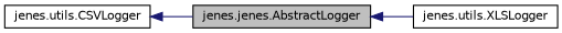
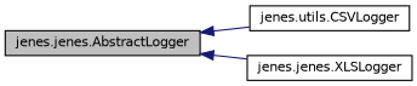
  digraph {
    rankdir=LR
    node [color=black fillcolor=white fontname=Helvetica fontsize=10 shape=record style=filled]
    edge [color=midnightblue dir=back fontname=Helvetica fontsize=10 labelfontname=Helvetica labelfontsize=10 style=solid]
    n1 [fillcolor=grey75 fontcolor=black height=0.2 label="jenes.jenes.AbstractLogger" width=0.4]
    n2 [height=0.2 label="jenes.utils.CSVLogger" width=0.4]
-   n3 [height=0.2 label="jenes.utils.XLSLogger" width=0.4]
-   n2 -> n1
+   n3 [height=0.2 label="jenes.jenes.XLSLogger" width=0.4]
+   n1 -> n2
    n1 -> n3
  }
